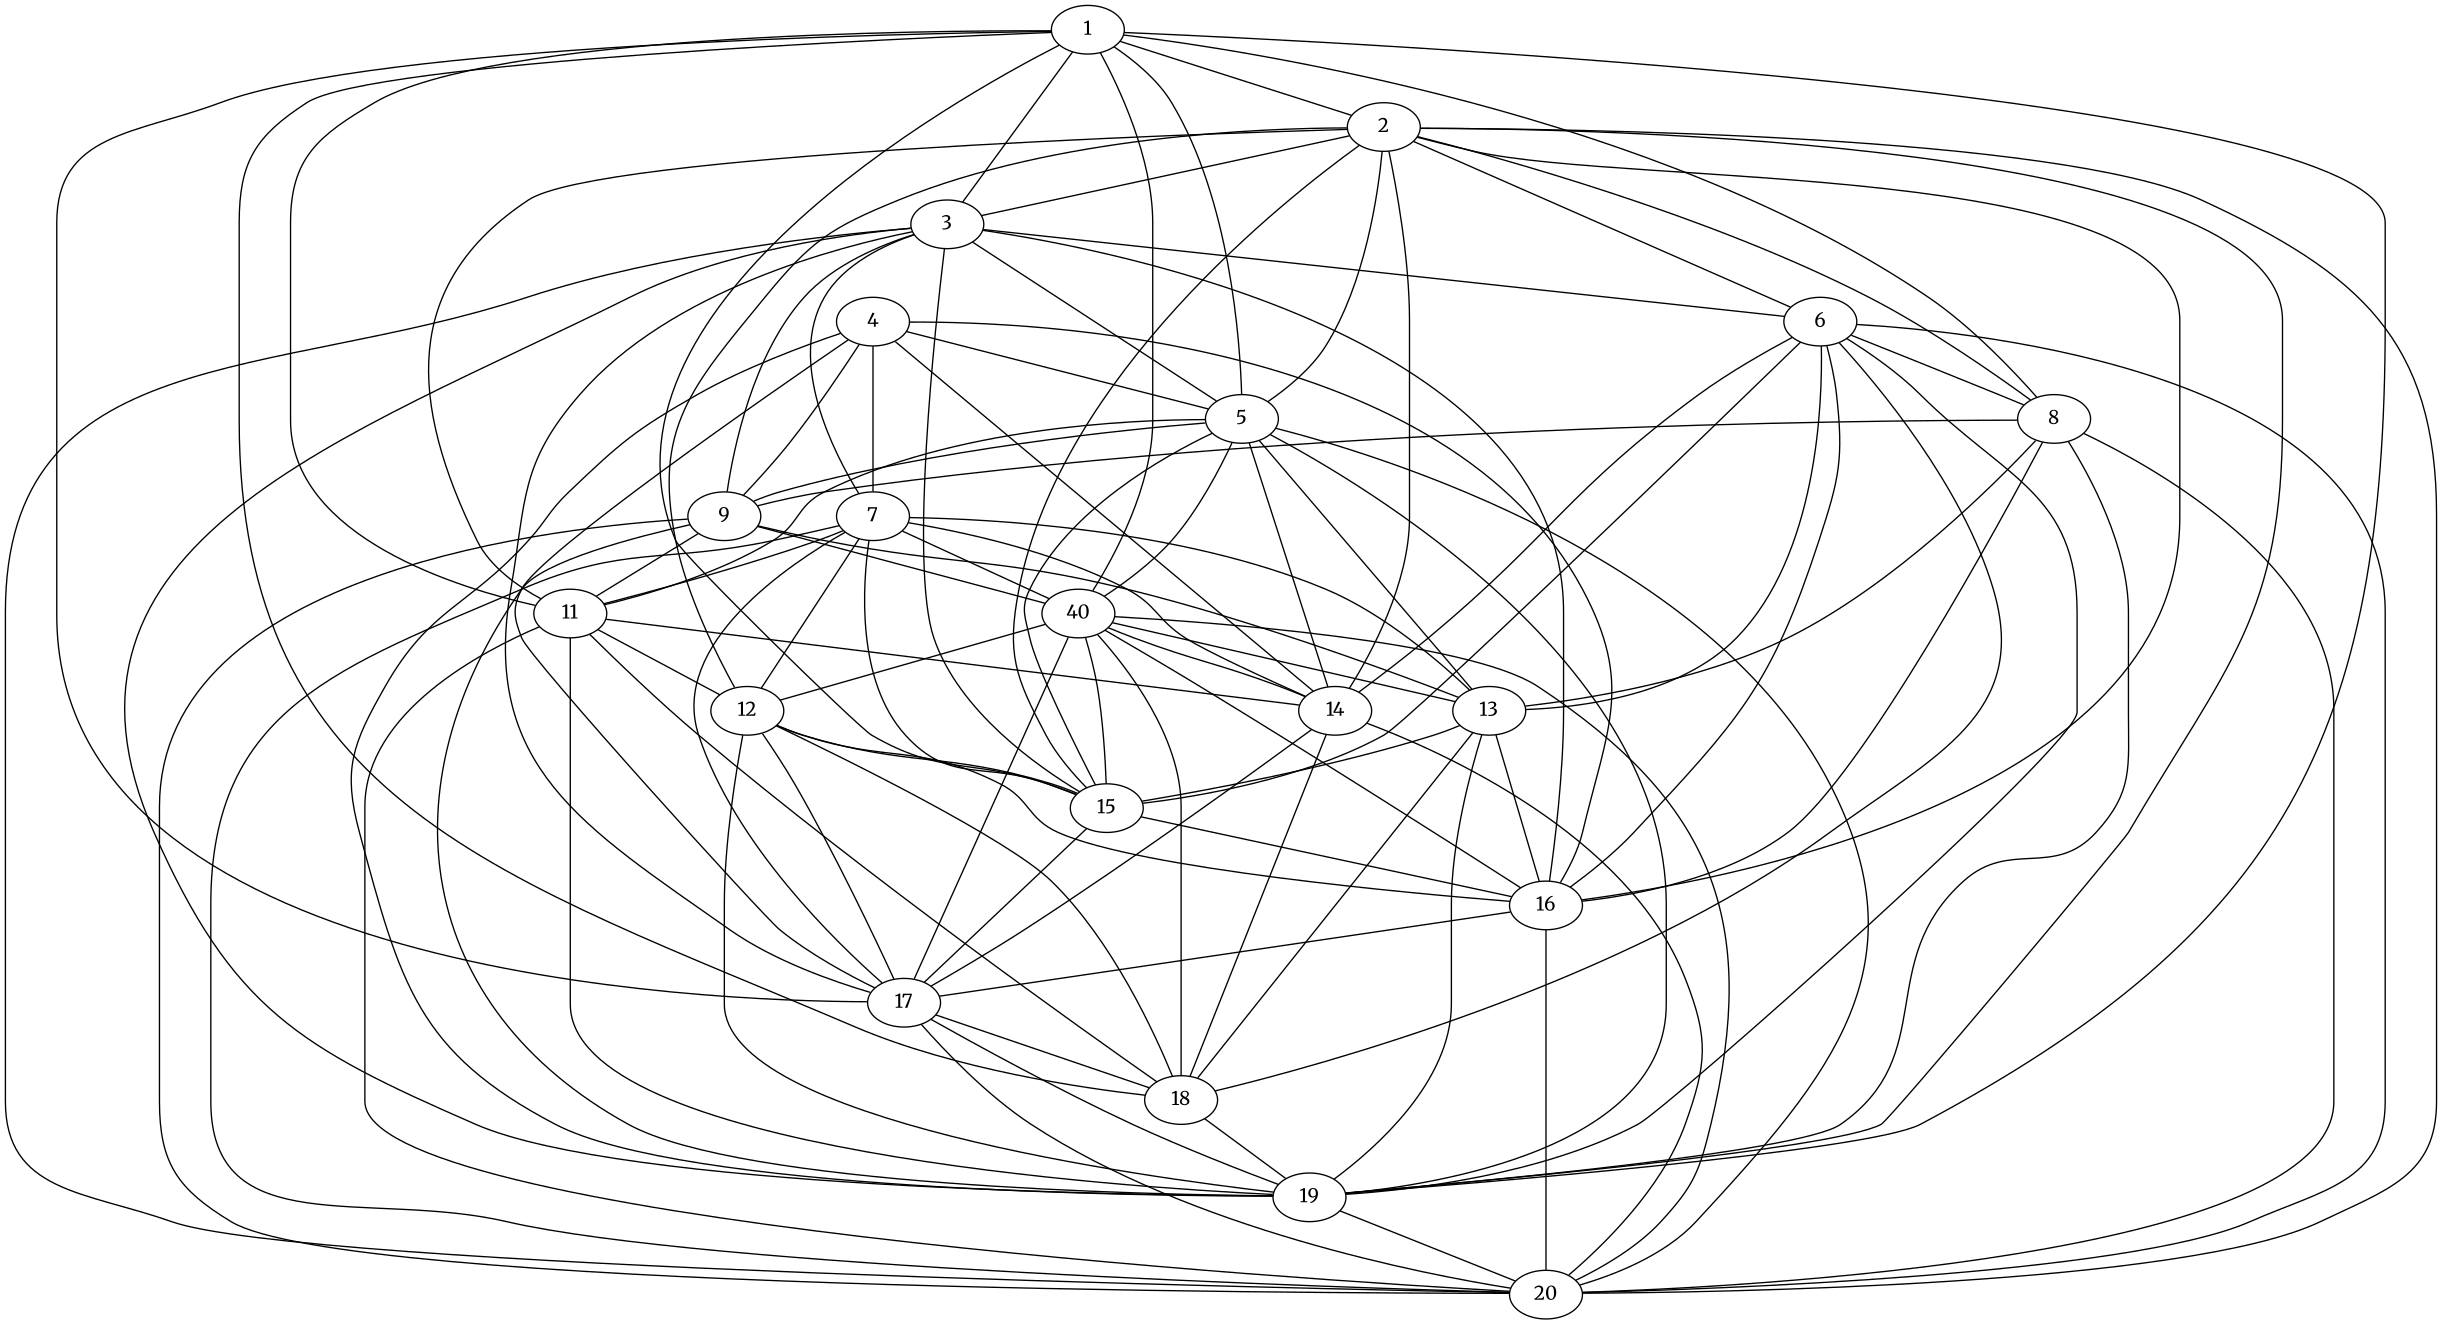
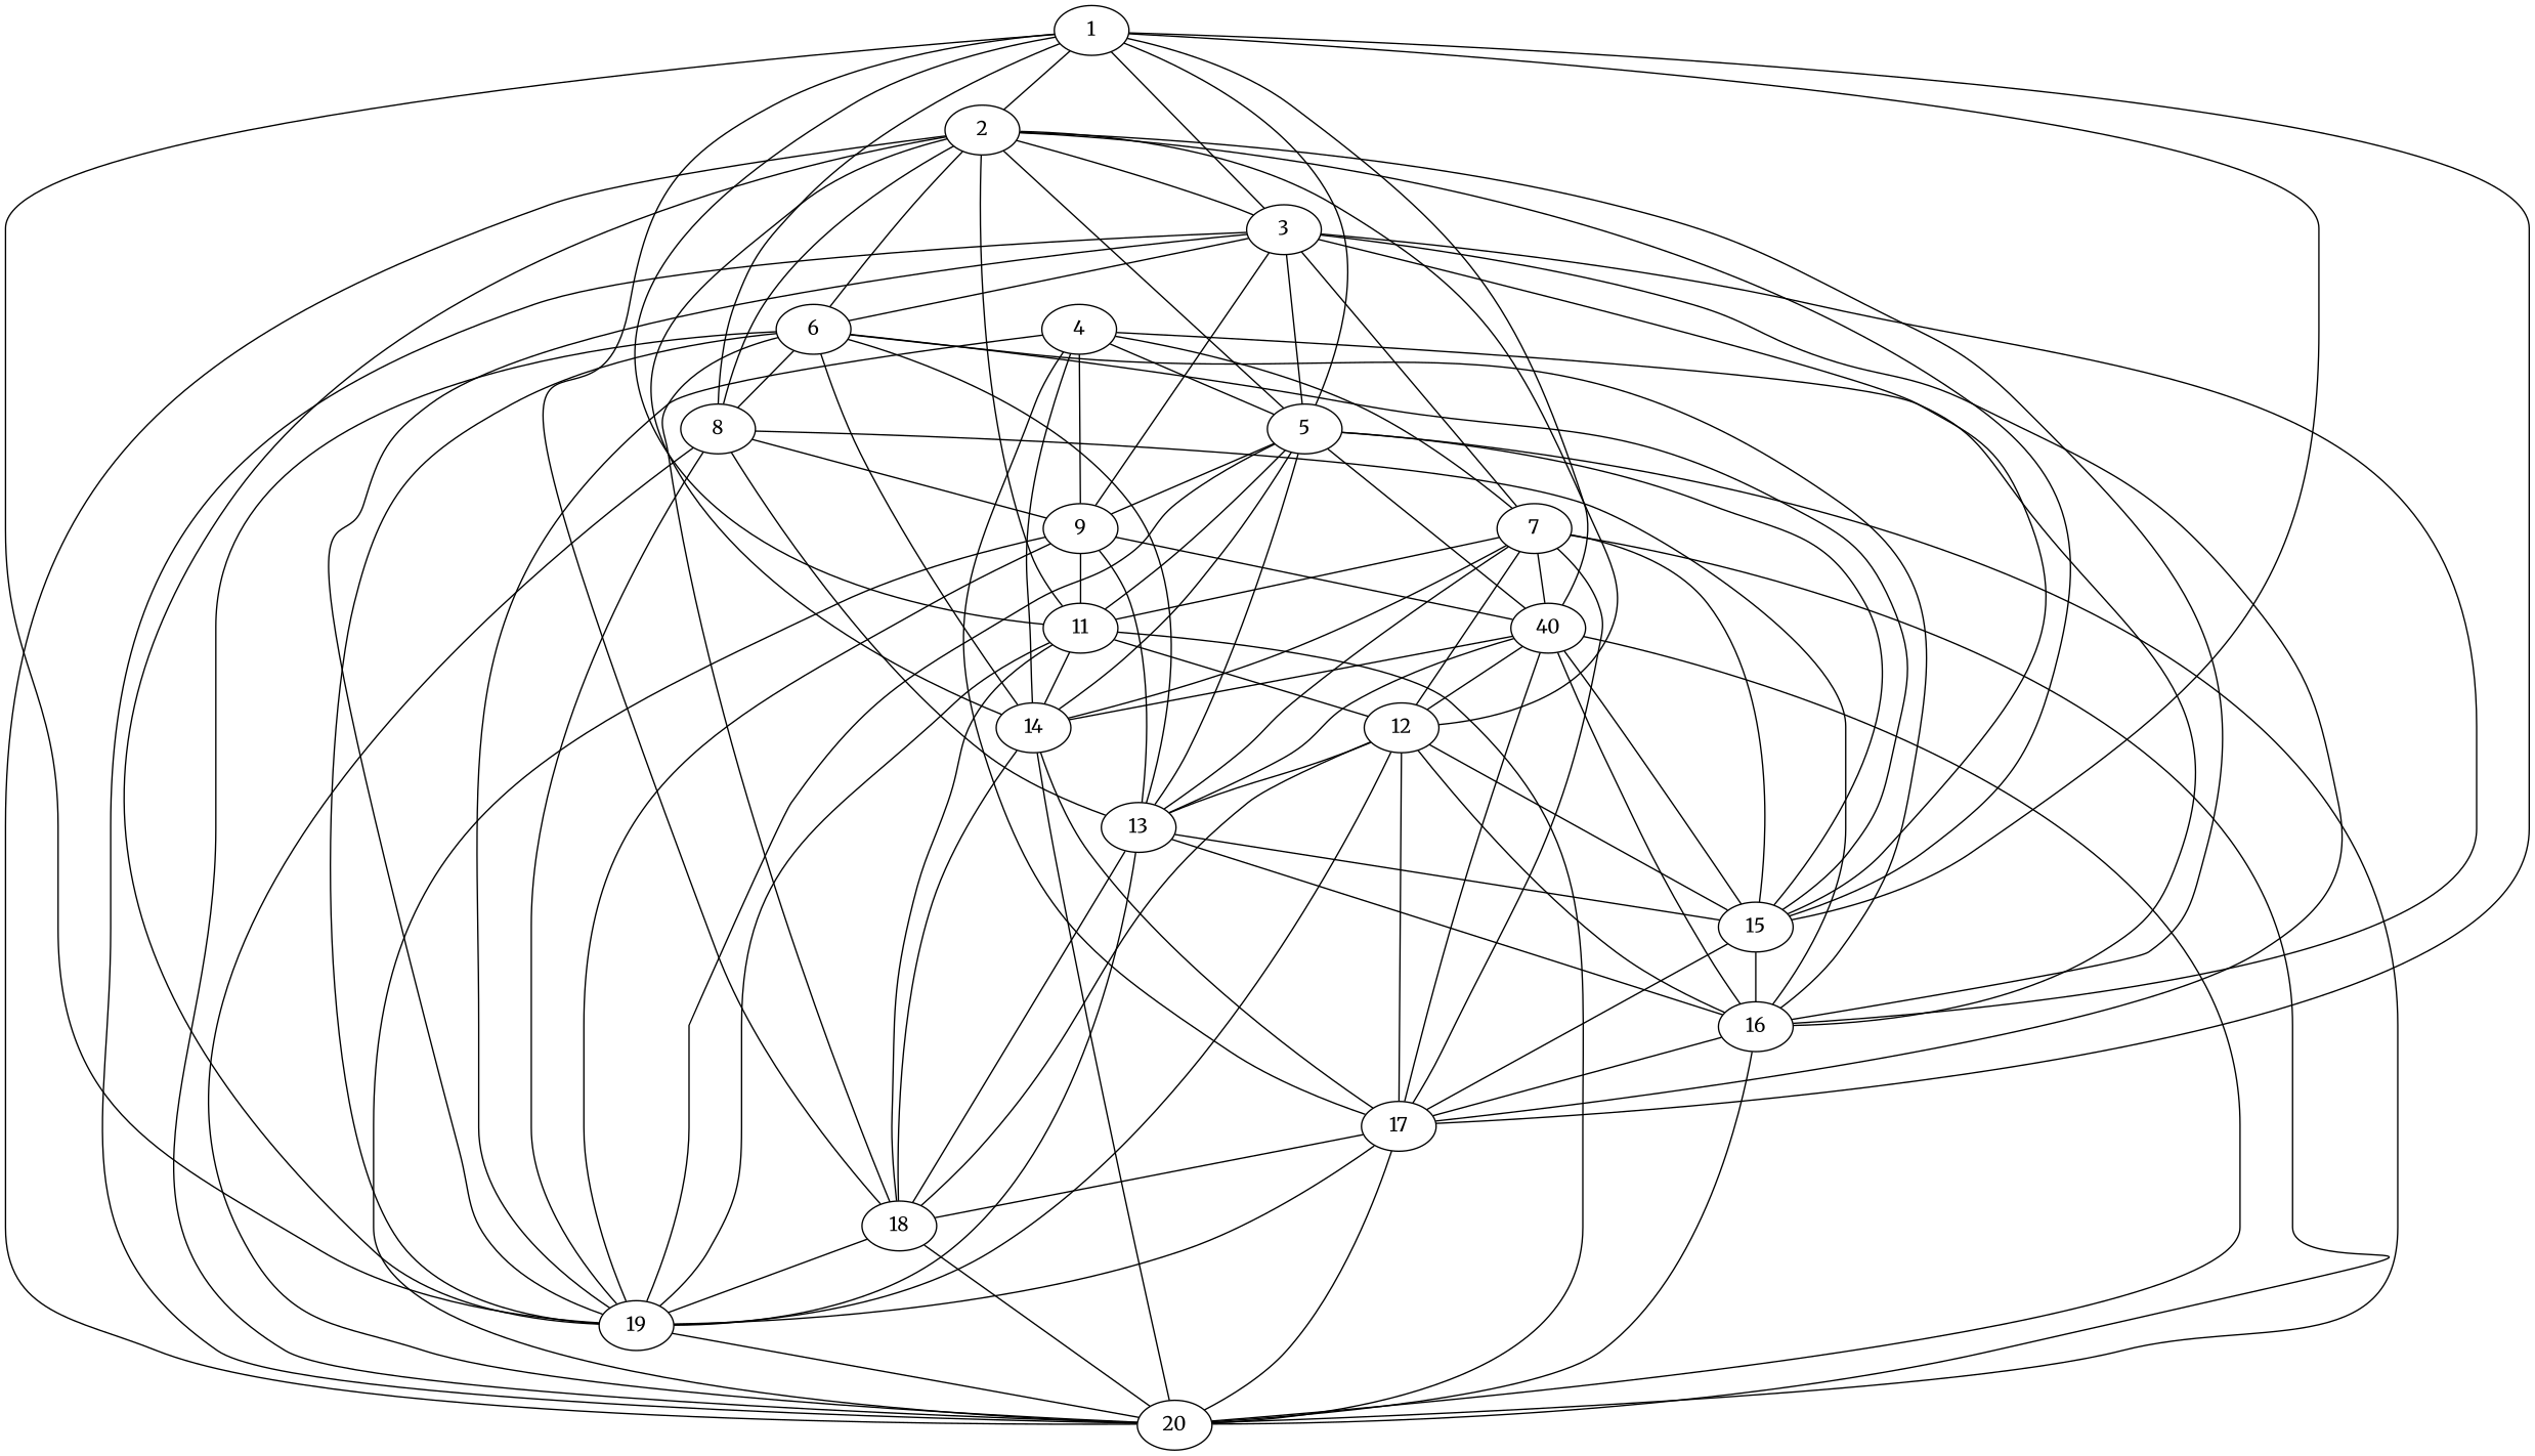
  graph {
    fontname=Merriweather
    node [fontname=Merriweather]
    edge [fontname=Merriweather]
    1
    2
    3
    5
    8
    n6 [label=40]
    11
    15
    17
    18
    19
    6
    12
    14
    16
    20
    9
    7
    13
    4
    1 -- 2
    1 -- 3
    1 -- 5
    1 -- 8
    1 -- n6
    1 -- 11
    1 -- 15
    1 -- 17
    1 -- 18
    1 -- 19
    2 -- 3
    2 -- 5
    2 -- 8
    2 -- 11
    2 -- 15
    2 -- 19
    2 -- 6
    2 -- 12
    2 -- 14
    2 -- 16
    2 -- 20
    3 -- 5
    3 -- 15
    3 -- 17
    3 -- 19
    3 -- 6
    3 -- 16
    3 -- 20
    3 -- 9
    3 -- 7
    5 -- n6
    5 -- 11
    5 -- 15
    5 -- 19
    5 -- 14
    5 -- 20
    5 -- 9
    5 -- 13
    8 -- 19
    8 -- 16
    8 -- 20
    8 -- 9
    8 -- 13
    n6 -- 15
    n6 -- 17
    n6 -- 12
    n6 -- 14
    n6 -- 16
    n6 -- 20
    n6 -- 13
    11 -- 18
    11 -- 19
    11 -- 12
    11 -- 14
    11 -- 20
    15 -- 17
    15 -- 16
    17 -- 18
    17 -- 19
    17 -- 20
    18 -- 19
-   18 -- n6
+   18 -- 20
    19 -- 20
    6 -- 8
    6 -- 15
    6 -- 18
    6 -- 19
    6 -- 14
    6 -- 16
    6 -- 20
    6 -- 13
    12 -- 15
    12 -- 17
    12 -- 18
    12 -- 19
    12 -- 16
+   12 -- 13
    14 -- 17
    14 -- 18
    14 -- 20
    16 -- 17
    16 -- 20
    9 -- n6
    9 -- 11
    9 -- 19
    9 -- 20
    9 -- 13
    7 -- n6
    7 -- 11
    7 -- 15
    7 -- 17
    7 -- 12
    7 -- 14
    7 -- 20
    7 -- 13
    13 -- 15
    13 -- 18
    13 -- 19
    13 -- 16
    4 -- 5
    4 -- 17
    4 -- 19
    4 -- 14
    4 -- 16
    4 -- 9
    4 -- 7
  }
